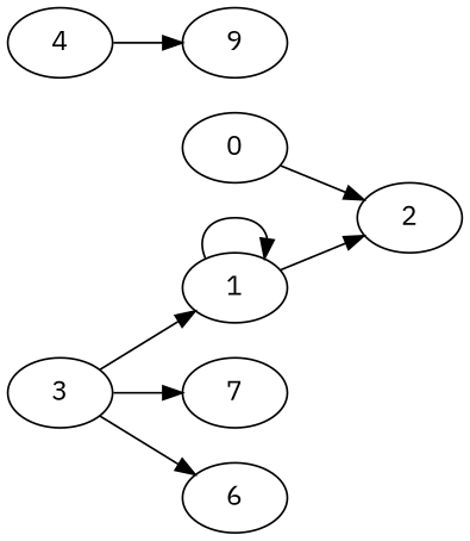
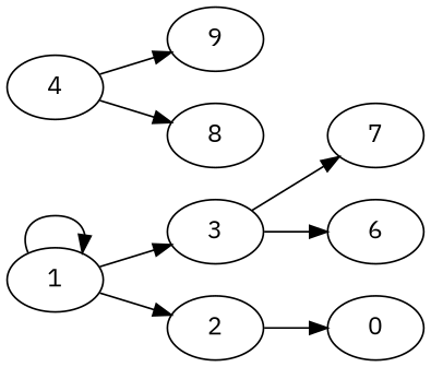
  strict digraph {
    fontname="IBM Plex Sans"
    rankdir=LR
    node [fontname="IBM Plex Sans"]
    edge [fontname="IBM Plex Sans"]
    1
    3
    2
    7
    6
    n6 [label=0]
    4
    9
+   8
    1 -> 1
-   3 -> 1
+   1 -> 3
    1 -> 2
    3 -> 7
    3 -> 6
-   n6 -> 2
+   2 -> n6
    4 -> 9
+   4 -> 8
  }
